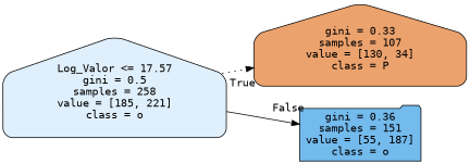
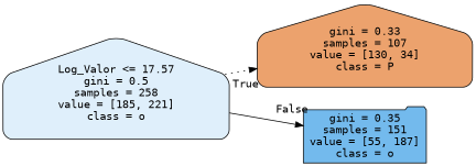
  digraph {
    rankdir=LR
    fontname="DejaVu Sans Mono"
    node [color=black fontname="DejaVu Sans Mono" shape=house style="filled, rounded"]
    edge [fontname="DejaVu Sans Mono" labeldistance=2.5]
    n1 [fillcolor="#dfeffb" label="Log_Valor <= 17.57\ngini = 0.5\nsamples = 258\nvalue = [185, 221]\nclass = o"]
    n2 [fillcolor="#eca26d" label="gini = 0.33\nsamples = 107\nvalue = [130, 34]\nclass = P"]
-   n3 [fillcolor="#73baed" label="gini = 0.36\nsamples = 151\nvalue = [55, 187]\nclass = o" shape=folder]
+   n3 [fillcolor="#73baed" label="gini = 0.35\nsamples = 151\nvalue = [55, 187]\nclass = o" shape=folder]
    n1 -> n2 [headlabel=True labelangle=45 style=dotted]
    n1 -> n3 [headlabel=False labelangle=-45 style=solid]
  }
